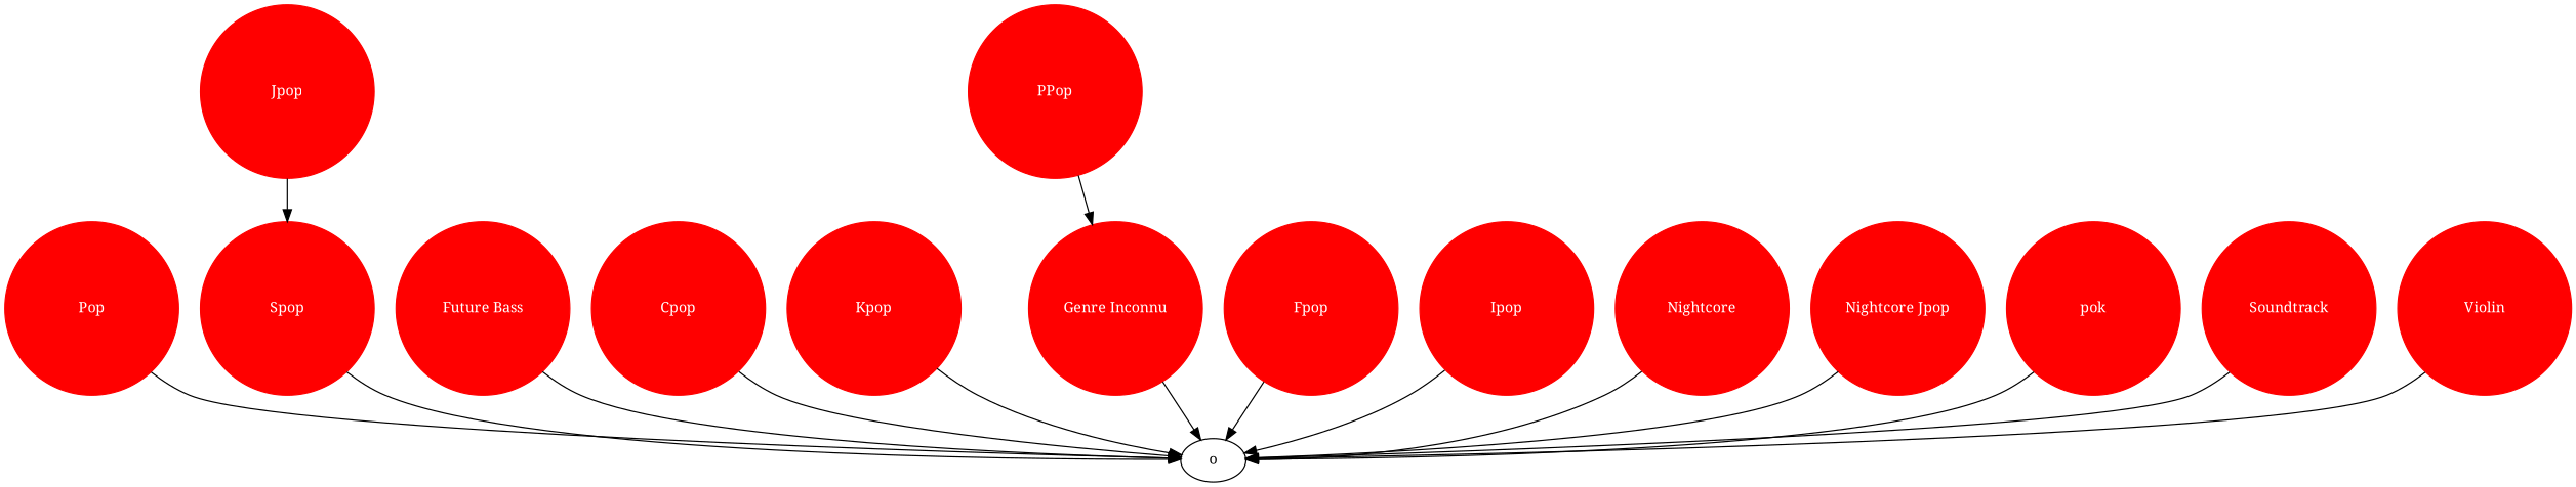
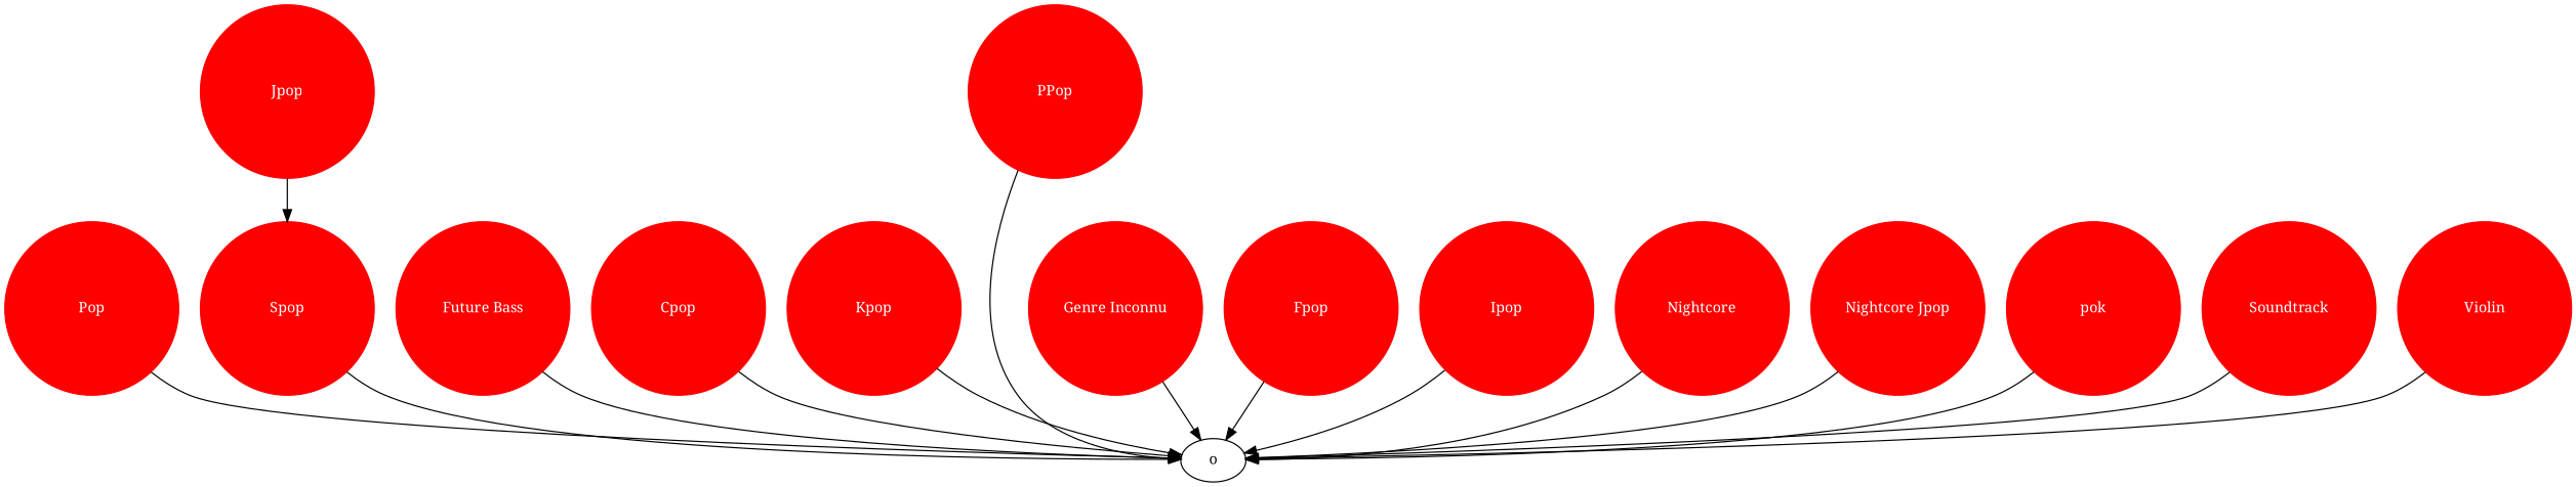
  digraph {
    fontname="Noto Serif"
    node [fontname="Noto Serif" fontsize=12 color="#FF0000FF" fillcolor="#FF0000FF" fixedsize=true fontcolor="#FFFFFFFF" shape=circle style=filled]
    edge [fontname="Noto Serif"]
    n1 [label=o color="" fillcolor="" fixedsize="" fontcolor="" shape="" style=""]
    n2 [height=2 label=Pop width=2]
    n3 [height=2 label=Jpop width=2]
    n4 [height=2 label=Spop width=2]
    n5 [height=2 label="Future Bass" width=2]
    n6 [height=2 label=Cpop width=2]
    n7 [height=2 label=Kpop width=2]
    n8 [height=2 label="Genre Inconnu" width=2]
    n9 [height=2 label=Fpop width=2]
    n10 [height=2 label=Ipop width=2]
    n11 [height=2 label=Nightcore width=2]
    n12 [height=2 label="Nightcore Jpop" width=2]
    n13 [height=2 label=pok width=2]
    n14 [height=2 label=PPop width=2]
    n15 [height=2 label=Soundtrack width=2]
    n16 [height=2 label=Violin width=2]
    n2 -> n1
    n3 -> n4
    n4 -> n1
    n5 -> n1
    n6 -> n1
    n7 -> n1
    n8 -> n1
    n9 -> n1
    n10 -> n1
    n11 -> n1
    n12 -> n1
    n13 -> n1
-   n14 -> n8
+   n14 -> n1
    n15 -> n1
    n16 -> n1
  }
